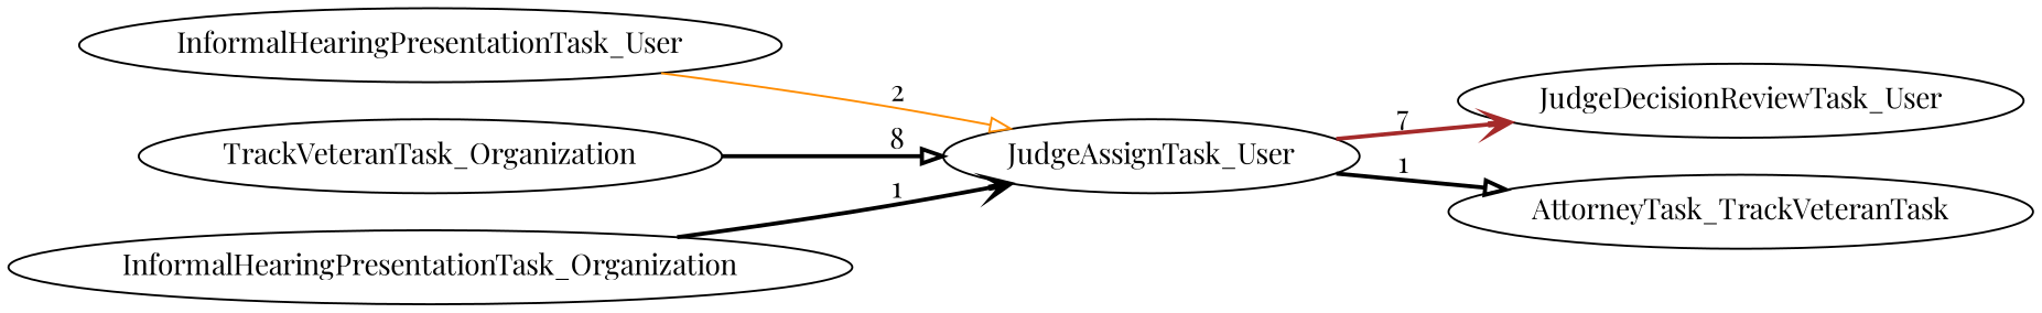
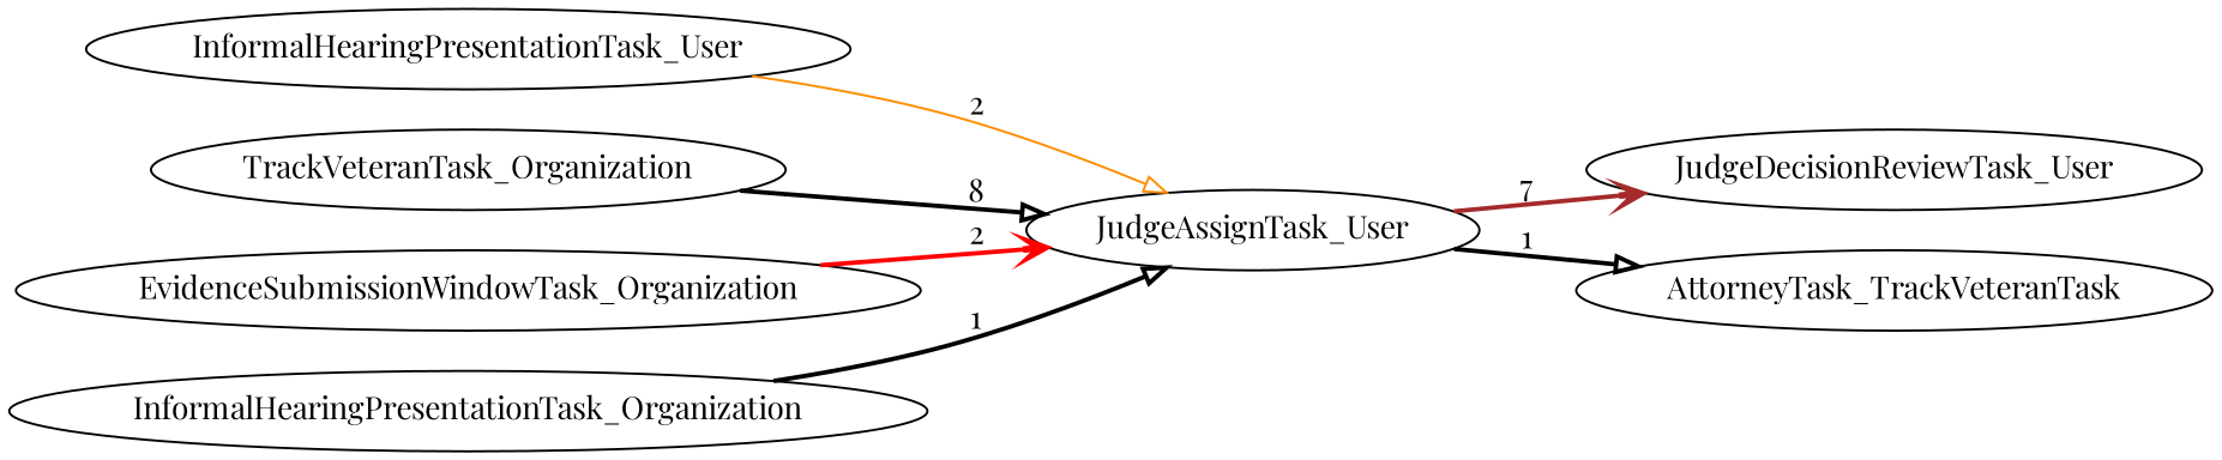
  digraph {
    fontname="Playfair Display"
    rankdir=LR
    node [fontname="Playfair Display"]
    edge [arrowhead=vee color=black fontname="Playfair Display" style=bold]
    JudgeAssignTask_User
    JudgeDecisionReviewTask_User
    n3 [label=AttorneyTask_TrackVeteranTask]
    InformalHearingPresentationTask_User
    TrackVeteranTask_Organization
+   EvidenceSubmissionWindowTask_Organization
    InformalHearingPresentationTask_Organization
    JudgeAssignTask_User -> JudgeDecisionReviewTask_User [color=brown label=7]
    JudgeAssignTask_User -> n3 [arrowhead=onormal label=1]
    InformalHearingPresentationTask_User -> JudgeAssignTask_User [arrowhead=onormal color=darkorange label=2 style=solid]
    TrackVeteranTask_Organization -> JudgeAssignTask_User [arrowhead=onormal label=8]
-   InformalHearingPresentationTask_Organization -> JudgeAssignTask_User [label=1]
+   EvidenceSubmissionWindowTask_Organization -> JudgeAssignTask_User [color=red label=2]
+   InformalHearingPresentationTask_Organization -> JudgeAssignTask_User [arrowhead=onormal label=1]
  }
